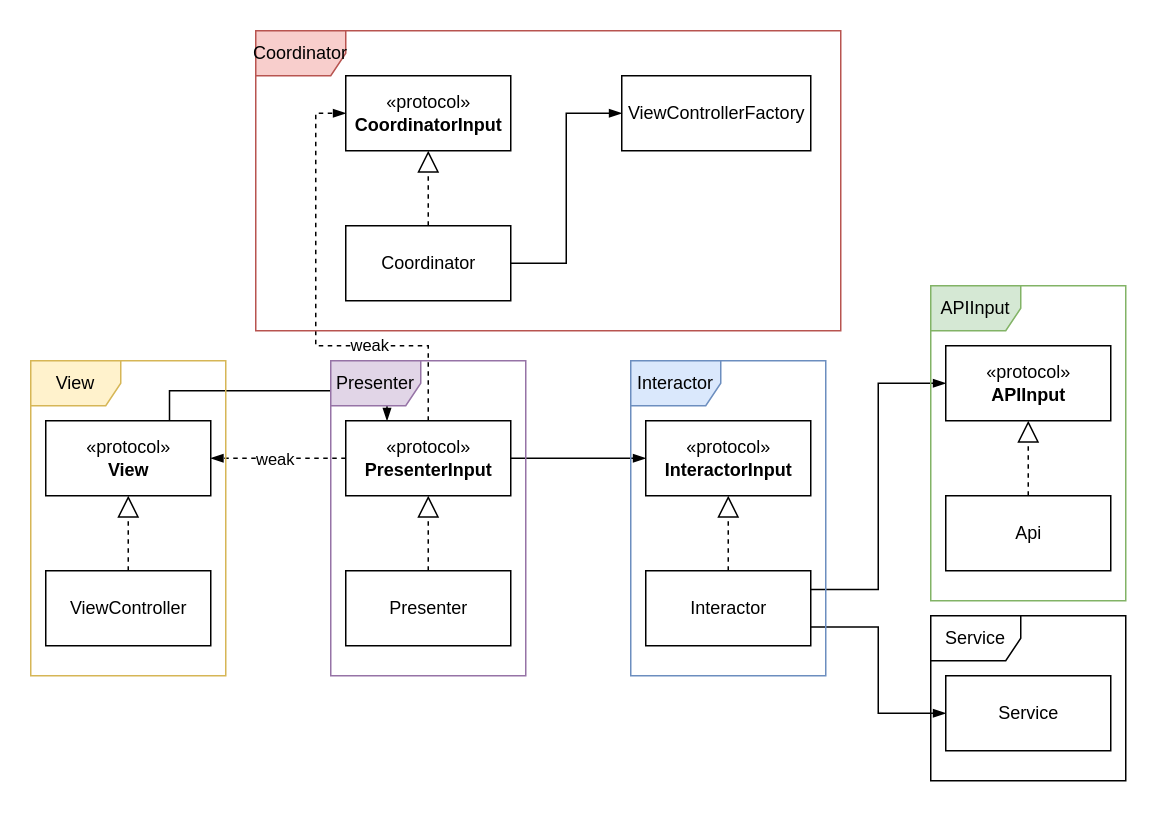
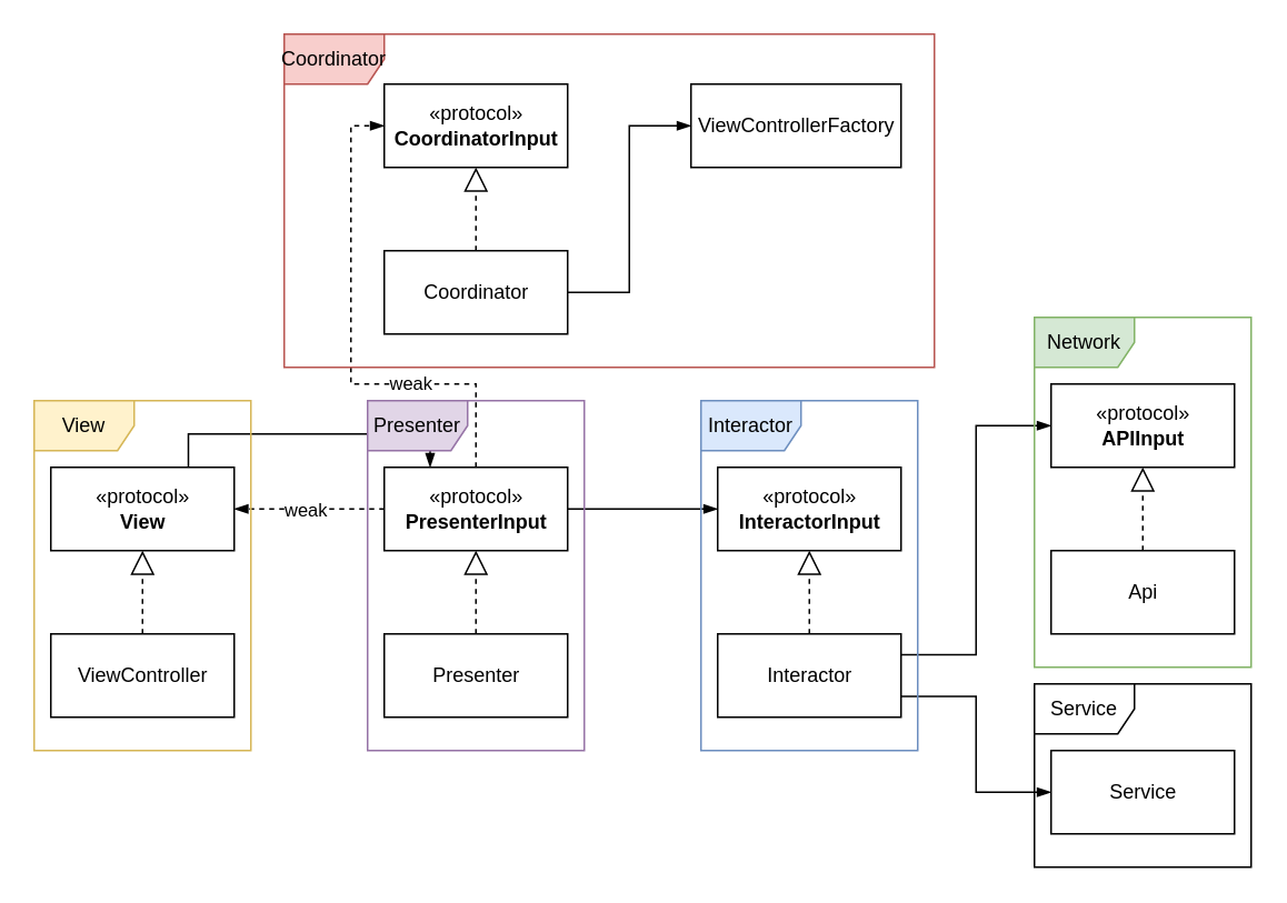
  <mxCell id="0" />
  <mxCell id="1" parent="0" />
  <mxCell id="2" value="«protocol»&lt;br&gt;&lt;b&gt;CoordinatorInput&lt;/b&gt;" style="html=1;" parent="1" vertex="1"><mxGeometry x="230" y="50" width="110" height="50" as="geometry" /></mxCell>
  <mxCell id="3" value="ViewControllerFactory" style="html=1;" parent="1" vertex="1"><mxGeometry x="414" y="50" width="126" height="50" as="geometry" /></mxCell>
  <mxCell id="4" style="edgeStyle=orthogonalEdgeStyle;rounded=0;orthogonalLoop=1;jettySize=auto;html=1;entryX=0;entryY=0.5;entryDx=0;entryDy=0;endArrow=blockThin;endFill=1;" parent="1" source="5" target="3" edge="1"><mxGeometry relative="1" as="geometry" /></mxCell>
  <mxCell id="5" value="Coordinator" style="html=1;" parent="1" vertex="1"><mxGeometry x="230" y="150" width="110" height="50" as="geometry" /></mxCell>
  <mxCell id="6" value="" style="endArrow=block;dashed=1;endFill=0;endSize=12;html=1;rounded=0;entryX=0.5;entryY=1;entryDx=0;entryDy=0;exitX=0.5;exitY=0;exitDx=0;exitDy=0;" parent="1" source="5" target="2" edge="1"><mxGeometry width="160" relative="1" as="geometry"><mxPoint x="140" y="290" as="sourcePoint" /><mxPoint x="300" y="290" as="targetPoint" /></mxGeometry></mxCell>
  <mxCell id="7" style="edgeStyle=orthogonalEdgeStyle;rounded=0;orthogonalLoop=1;jettySize=auto;html=1;exitX=0.75;exitY=0;exitDx=0;exitDy=0;endArrow=blockThin;endFill=1;entryX=0.25;entryY=0;entryDx=0;entryDy=0;" parent="1" source="8" target="16" edge="1"><mxGeometry relative="1" as="geometry"><mxPoint x="220" y="230" as="targetPoint" /></mxGeometry></mxCell>
  <mxCell id="8" value="«protocol»&lt;br&gt;&lt;b&gt;View&lt;/b&gt;" style="html=1;" parent="1" vertex="1"><mxGeometry x="30" y="280" width="110" height="50" as="geometry" /></mxCell>
  <mxCell id="9" value="ViewController" style="html=1;" parent="1" vertex="1"><mxGeometry x="30" y="380" width="110" height="50" as="geometry" /></mxCell>
  <mxCell id="10" value="" style="endArrow=block;dashed=1;endFill=0;endSize=12;html=1;rounded=0;entryX=0.5;entryY=1;entryDx=0;entryDy=0;exitX=0.5;exitY=0;exitDx=0;exitDy=0;" parent="1" source="9" target="8" edge="1"><mxGeometry width="160" relative="1" as="geometry"><mxPoint x="-60" y="520" as="sourcePoint" /><mxPoint x="100" y="520" as="targetPoint" /></mxGeometry></mxCell>
  <mxCell id="11" style="edgeStyle=orthogonalEdgeStyle;rounded=0;orthogonalLoop=1;jettySize=auto;html=1;entryX=1;entryY=0.5;entryDx=0;entryDy=0;endArrow=blockThin;endFill=1;dashed=1;" parent="1" source="16" target="8" edge="1"><mxGeometry relative="1" as="geometry" /></mxCell>
  <mxCell id="12" value="weak" style="edgeLabel;html=1;align=center;verticalAlign=middle;resizable=0;points=[];" parent="11" vertex="1" connectable="0"><mxGeometry x="0.073" y="-2" relative="1" as="geometry"><mxPoint y="2" as="offset" /></mxGeometry></mxCell>
  <mxCell id="13" style="edgeStyle=orthogonalEdgeStyle;rounded=0;orthogonalLoop=1;jettySize=auto;html=1;entryX=0;entryY=0.5;entryDx=0;entryDy=0;endArrow=blockThin;endFill=1;" parent="1" source="16" target="19" edge="1"><mxGeometry relative="1" as="geometry" /></mxCell>
  <mxCell id="14" style="edgeStyle=orthogonalEdgeStyle;rounded=0;orthogonalLoop=1;jettySize=auto;html=1;exitX=0.5;exitY=0;exitDx=0;exitDy=0;entryX=0;entryY=0.5;entryDx=0;entryDy=0;endArrow=blockThin;endFill=1;dashed=1;" parent="1" source="16" target="2" edge="1"><mxGeometry relative="1" as="geometry"><Array as="points"><mxPoint x="285" y="230" /><mxPoint x="210" y="230" /><mxPoint x="210" y="75" /></Array></mxGeometry></mxCell>
  <mxCell id="15" value="weak" style="edgeLabel;html=1;align=center;verticalAlign=middle;resizable=0;points=[];" parent="14" vertex="1" connectable="0"><mxGeometry x="-0.397" y="-1" relative="1" as="geometry"><mxPoint as="offset" /></mxGeometry></mxCell>
  <mxCell id="16" value="«protocol»&lt;br&gt;&lt;b&gt;PresenterInput&lt;/b&gt;" style="html=1;" parent="1" vertex="1"><mxGeometry x="230" y="280" width="110" height="50" as="geometry" /></mxCell>
  <mxCell id="17" value="Presenter" style="html=1;" parent="1" vertex="1"><mxGeometry x="230" y="380" width="110" height="50" as="geometry" /></mxCell>
  <mxCell id="18" value="" style="endArrow=block;dashed=1;endFill=0;endSize=12;html=1;rounded=0;entryX=0.5;entryY=1;entryDx=0;entryDy=0;exitX=0.5;exitY=0;exitDx=0;exitDy=0;" parent="1" source="17" target="16" edge="1"><mxGeometry width="160" relative="1" as="geometry"><mxPoint x="140" y="520" as="sourcePoint" /><mxPoint x="300" y="520" as="targetPoint" /></mxGeometry></mxCell>
  <mxCell id="19" value="«protocol»&lt;br&gt;&lt;b&gt;InteractorInput&lt;/b&gt;" style="html=1;" parent="1" vertex="1"><mxGeometry x="430" y="280" width="110" height="50" as="geometry" /></mxCell>
  <mxCell id="20" style="edgeStyle=orthogonalEdgeStyle;rounded=0;orthogonalLoop=1;jettySize=auto;html=1;exitX=1;exitY=0.25;exitDx=0;exitDy=0;entryX=0;entryY=0.5;entryDx=0;entryDy=0;endArrow=blockThin;endFill=1;" parent="1" source="22" target="24" edge="1"><mxGeometry relative="1" as="geometry" /></mxCell>
  <mxCell id="21" style="edgeStyle=orthogonalEdgeStyle;rounded=0;orthogonalLoop=1;jettySize=auto;html=1;exitX=1;exitY=0.75;exitDx=0;exitDy=0;entryX=0;entryY=0.5;entryDx=0;entryDy=0;endArrow=blockThin;endFill=1;" parent="1" source="22" target="27" edge="1"><mxGeometry relative="1" as="geometry" /></mxCell>
  <mxCell id="22" value="Interactor" style="html=1;" parent="1" vertex="1"><mxGeometry x="430" y="380" width="110" height="50" as="geometry" /></mxCell>
  <mxCell id="23" value="" style="endArrow=block;dashed=1;endFill=0;endSize=12;html=1;rounded=0;entryX=0.5;entryY=1;entryDx=0;entryDy=0;exitX=0.5;exitY=0;exitDx=0;exitDy=0;" parent="1" source="22" target="19" edge="1"><mxGeometry width="160" relative="1" as="geometry"><mxPoint x="340" y="520" as="sourcePoint" /><mxPoint x="500" y="520" as="targetPoint" /></mxGeometry></mxCell>
  <mxCell id="24" value="«protocol»&lt;br&gt;&lt;b&gt;APIInput&lt;/b&gt;" style="html=1;" parent="1" vertex="1"><mxGeometry x="630" y="230" width="110" height="50" as="geometry" /></mxCell>
  <mxCell id="25" value="Api" style="html=1;" parent="1" vertex="1"><mxGeometry x="630" y="330" width="110" height="50" as="geometry" /></mxCell>
  <mxCell id="26" value="" style="endArrow=block;dashed=1;endFill=0;endSize=12;html=1;rounded=0;entryX=0.5;entryY=1;entryDx=0;entryDy=0;exitX=0.5;exitY=0;exitDx=0;exitDy=0;" parent="1" source="25" target="24" edge="1"><mxGeometry width="160" relative="1" as="geometry"><mxPoint x="540" y="470" as="sourcePoint" /><mxPoint x="700" y="470" as="targetPoint" /></mxGeometry></mxCell>
  <mxCell id="27" value="Service" style="html=1;" parent="1" vertex="1"><mxGeometry x="630" y="450" width="110" height="50" as="geometry" /></mxCell>
  <mxCell id="28" value="Coordinator" style="shape=umlFrame;whiteSpace=wrap;html=1;fillColor=#f8cecc;strokeColor=#b85450;" parent="1" vertex="1"><mxGeometry x="170" y="20" width="390" height="200" as="geometry" /></mxCell>
  <mxCell id="29" value="View" style="shape=umlFrame;whiteSpace=wrap;html=1;fillColor=#fff2cc;strokeColor=#d6b656;" parent="1" vertex="1"><mxGeometry x="20" y="240" width="130" height="210" as="geometry" /></mxCell>
  <mxCell id="30" value="Presenter" style="shape=umlFrame;whiteSpace=wrap;html=1;fillColor=#e1d5e7;strokeColor=#9673a6;" parent="1" vertex="1"><mxGeometry x="220" y="240" width="130" height="210" as="geometry" /></mxCell>
  <mxCell id="31" value="Interactor" style="shape=umlFrame;whiteSpace=wrap;html=1;fillColor=#dae8fc;strokeColor=#6c8ebf;" parent="1" vertex="1"><mxGeometry x="420" y="240" width="130" height="210" as="geometry" /></mxCell>
- <mxCell id="32" value="APIInput" style="shape=umlFrame;whiteSpace=wrap;html=1;fillColor=#d5e8d4;strokeColor=#82b366;" parent="1" vertex="1"><mxGeometry x="620" y="190" width="130" height="210" as="geometry" /></mxCell>
+ <mxCell id="32" value="Network" style="shape=umlFrame;whiteSpace=wrap;html=1;fillColor=#d5e8d4;strokeColor=#82b366;" parent="1" vertex="1"><mxGeometry x="620" y="190" width="130" height="210" as="geometry" /></mxCell>
  <mxCell id="33" value="Service" style="shape=umlFrame;whiteSpace=wrap;html=1;" parent="1" vertex="1"><mxGeometry x="620" y="410" width="130" height="110" as="geometry" /></mxCell>
